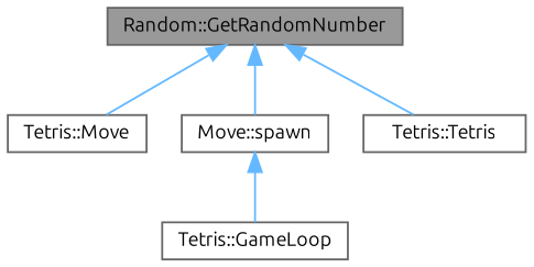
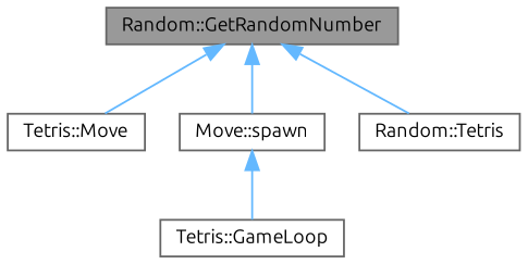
  digraph {
    fontname=Ubuntu
    rankdir=TB
    node [color=grey40 fillcolor=white fontname=Ubuntu fontsize=10 shape=box style=filled]
    edge [color=steelblue1 dir=back fontname=Ubuntu fontsize=10 labelfontname=Helvetica labelfontsize=10 style=solid]
    n1 [color=gray40 fillcolor=grey60 fontcolor=black height=0.2 label="Random::GetRandomNumber" width=0.4]
    n2 [height=0.2 label="Tetris::Move" width=0.4]
    n3 [height=0.2 label="Move::spawn" width=0.4]
-   n4 [height=0.2 label="Tetris::Tetris" width=0.4]
+   n4 [height=0.2 label="Random::Tetris" width=0.4]
    n5 [height=0.2 label="Tetris::GameLoop" width=0.4]
    n1 -> n2
    n1 -> n3
    n1 -> n4
    n3 -> n5
  }
